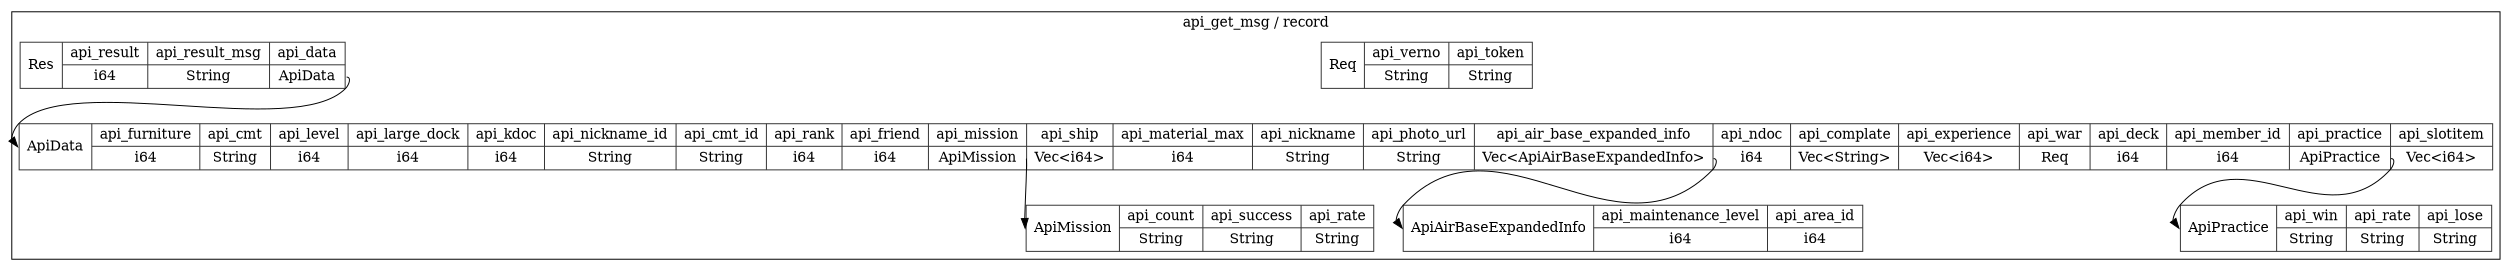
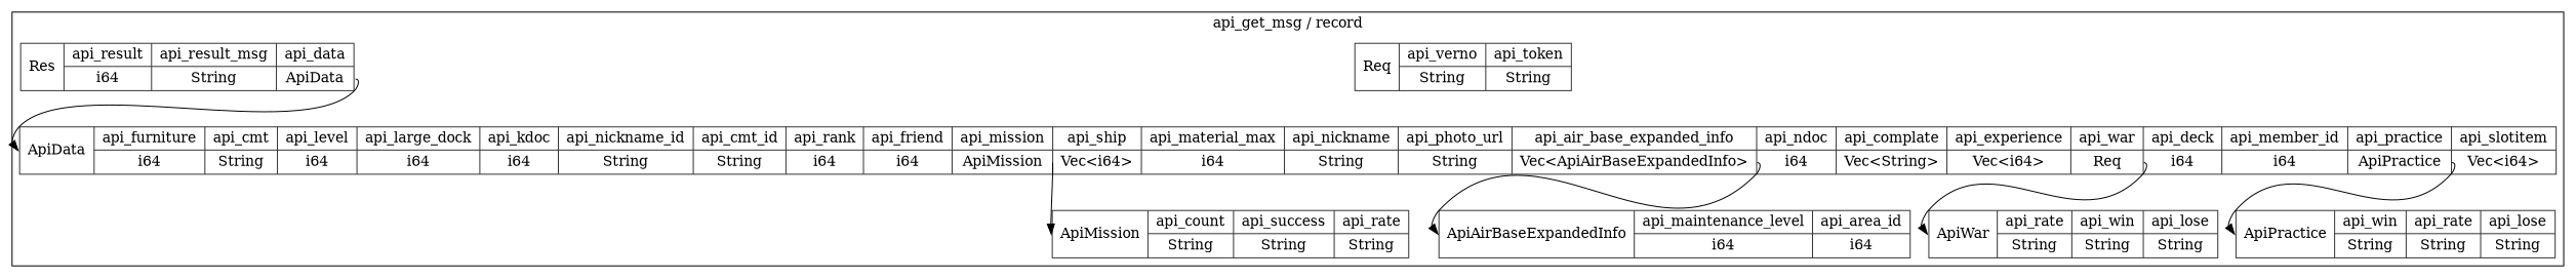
  digraph {
    rankdir=TB
    node [color=gray20 shape=record style=solid]
    n1 [label="<Req> Req  | { api_verno | <api_verno> String } | { api_token | <api_token> String }"]
    n2 [label="<ApiAirBaseExpandedInfo> ApiAirBaseExpandedInfo  | { api_maintenance_level | <api_maintenance_level> i64 } | { api_area_id | <api_area_id> i64 }"]
    n3 [label="<ApiPractice> ApiPractice  | { api_win | <api_win> String } | { api_rate | <api_rate> String } | { api_lose | <api_lose> String }"]
    n4 [label="<Res> Res  | { api_result | <api_result> i64 } | { api_result_msg | <api_result_msg> String } | { api_data | <api_data> ApiData }"]
    n5 [label="<ApiData> ApiData  | { api_furniture | <api_furniture> i64 } | { api_cmt | <api_cmt> String } | { api_level | <api_level> i64 } | { api_large_dock | <api_large_dock> i64 } | { api_kdoc | <api_kdoc> i64 } | { api_nickname_id | <api_nickname_id> String } | { api_cmt_id | <api_cmt_id> String } | { api_rank | <api_rank> i64 } | { api_friend | <api_friend> i64 } | { api_mission | <api_mission> ApiMission } | { api_ship | <api_ship> Vec\<i64\> } | { api_material_max | <api_material_max> i64 } | { api_nickname | <api_nickname> String } | { api_photo_url | <api_photo_url> String } | { api_air_base_expanded_info | <api_air_base_expanded_info> Vec\<ApiAirBaseExpandedInfo\> } | { api_ndoc | <api_ndoc> i64 } | { api_complate | <api_complate> Vec\<String\> } | { api_experience | <api_experience> Vec\<i64\> } | { api_war | <api_war> Req } | { api_deck | <api_deck> i64 } | { api_member_id | <api_member_id> i64 } | { api_practice | <api_practice> ApiPractice } | { api_slotitem | <api_slotitem> Vec\<i64\> }"]
    n6 [label="<ApiMission> ApiMission  | { api_count | <api_count> String } | { api_success | <api_success> String } | { api_rate | <api_rate> String }"]
+   n7 [label="<ApiWar> ApiWar  | { api_rate | <api_rate> String } | { api_win | <api_win> String } | { api_lose | <api_lose> String }"]
    subgraph cluster_1 {
      label="api_get_msg / record"
      n1
      n2
      n3
      n4
      n5
      n6
+     n7
    }
    n4 -> n5 [headport="ApiData:w" tailport="api_data:e"]
    n5 -> n2 [headport="ApiAirBaseExpandedInfo:w" tailport="api_air_base_expanded_info:e"]
    n5 -> n3 [headport="ApiPractice:w" tailport="api_practice:e"]
    n5 -> n6 [headport="ApiMission:w" tailport="api_mission:e"]
+   n5 -> n7 [headport="ApiWar:w" tailport="api_war:e"]
  }
